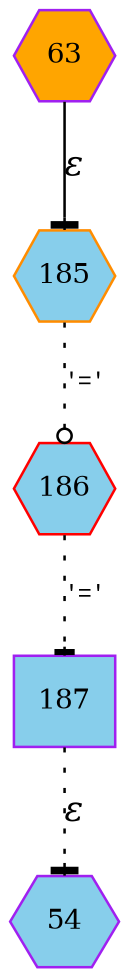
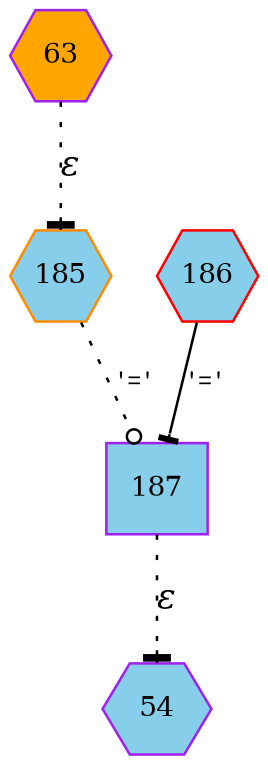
  digraph {
    rankdir=TB
    node [color=purple fillcolor=skyblue fixedsize=true fontsize=11 shape=hexagon style=filled peripheries=1]
    edge [arrowhead=tee fontname="Times-Italic" style=solid]
    n1 [label=54 width=.6 peripheries=""]
    n2 [fillcolor=orange label=63 width=.55]
    n3 [color=darkorange label=185 width=.55]
    n4 [color=red label=186 width=.55]
    n5 [label=187 shape=box width=.55]
-   n2 -> n3 [label="&epsilon;"]
-   n3 -> n4 [arrowhead=odot arrowsize=.7 fontname=Courier fontsize=11 label="'='" style=dotted]
-   n4 -> n5 [arrowsize=.7 fontname=Courier fontsize=11 label="'='" style=dotted]
+   n2 -> n3 [label="&epsilon;" style=dotted]
+   n3 -> n5 [arrowhead=odot arrowsize=.7 fontname=Courier fontsize=11 label="'='" style=dotted]
+   n4 -> n5 [arrowsize=.7 fontname=Courier fontsize=11 label="'='"]
    n5 -> n1 [label="&epsilon;" style=dotted]
  }
